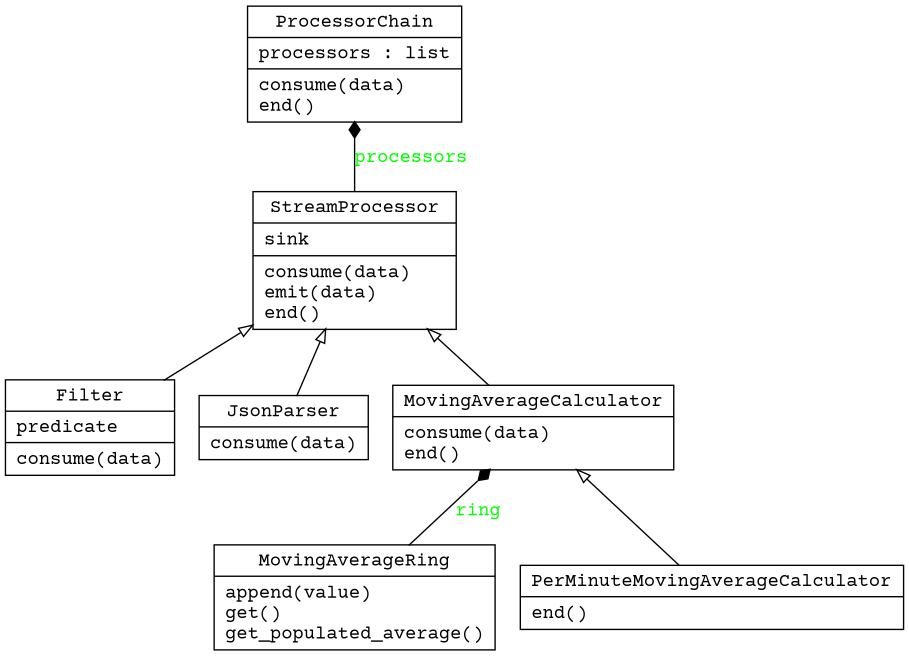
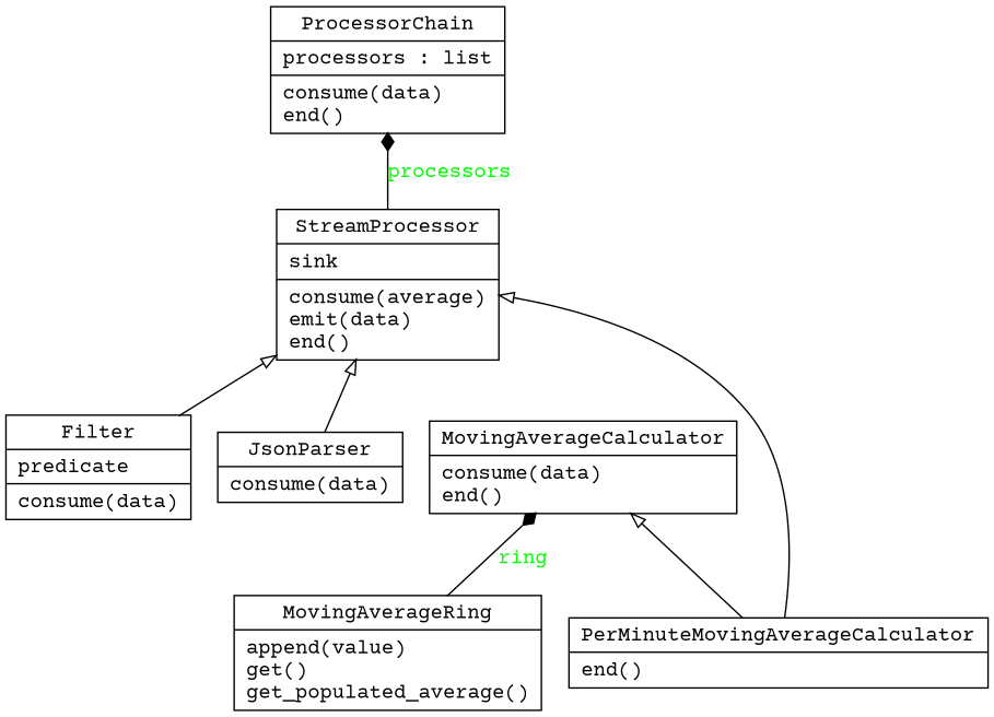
  digraph {
    fontname="Courier Prime"
    rankdir=BT
    node [fontname="Courier Prime" shape=record]
    edge [arrowhead=empty arrowtail=none fontname="Courier Prime"]
    n1 [label="{Filter|predicate\l|consume(data)\l}"]
-   n2 [label="{StreamProcessor|sink\l|consume(data)\lemit(data)\lend()\l}"]
+   n2 [label="{StreamProcessor|sink\l|consume(average)\lemit(data)\lend()\l}"]
    n3 [label="{ProcessorChain|processors : list\l|consume(data)\lend()\l}"]
    n4 [label="{JsonParser|consume(data)\l}"]
    n5 [label="{MovingAverageCalculator|consume(data)\lend()\l}"]
    n6 [label="{MovingAverageRing|append(value)\lget()\lget_populated_average()\l}"]
    n7 [label="{PerMinuteMovingAverageCalculator|end()\l}"]
    n1 -> n2
    n2 -> n3 [arrowhead=diamond fontcolor=green label=processors style=solid]
    n4 -> n2
-   n5 -> n2
+   n7 -> n2
    n6 -> n5 [arrowhead=diamond fontcolor=green label=ring style=solid]
    n7 -> n5
  }
